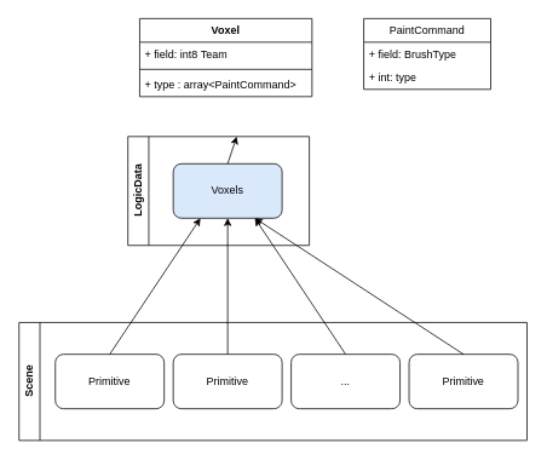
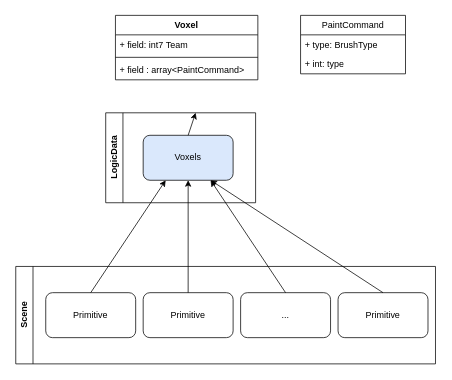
  <mxCell id="0" />
  <mxCell id="1" parent="0" />
  <mxCell id="2" value="Scene" style="swimlane;horizontal=0;whiteSpace=wrap;html=1;" vertex="1" parent="1"><mxGeometry x="20" y="355" width="560" height="130" as="geometry" /></mxCell>
  <mxCell id="3" value="Voxels" style="rounded=1;whiteSpace=wrap;html=1;fillColor=#dae8fc;" vertex="1" parent="1"><mxGeometry x="190" y="180" width="120" height="60" as="geometry" /></mxCell>
  <mxCell id="4" value="Primitive" style="rounded=1;whiteSpace=wrap;html=1;" vertex="1" parent="1"><mxGeometry x="60" y="390" width="120" height="60" as="geometry" /></mxCell>
  <mxCell id="5" value="Primitive" style="rounded=1;whiteSpace=wrap;html=1;" vertex="1" parent="1"><mxGeometry x="190" y="390" width="120" height="60" as="geometry" /></mxCell>
  <mxCell id="6" value="..." style="rounded=1;whiteSpace=wrap;html=1;" vertex="1" parent="1"><mxGeometry x="320" y="390" width="120" height="60" as="geometry" /></mxCell>
  <mxCell id="7" value="Primitive" style="rounded=1;whiteSpace=wrap;html=1;" vertex="1" parent="1"><mxGeometry x="450" y="390" width="120" height="60" as="geometry" /></mxCell>
  <mxCell id="8" value="" style="endArrow=classic;html=1;rounded=0;entryX=0.5;entryY=1;entryDx=0;entryDy=0;exitX=0.5;exitY=0;exitDx=0;exitDy=0;" edge="1" parent="1" source="5" target="3"><mxGeometry width="50" height="50" relative="1" as="geometry"><mxPoint x="510" y="570" as="sourcePoint" /><mxPoint x="560" y="520" as="targetPoint" /></mxGeometry></mxCell>
  <mxCell id="9" value="" style="endArrow=classic;html=1;rounded=0;entryX=0.25;entryY=1;entryDx=0;entryDy=0;" edge="1" parent="1" target="3"><mxGeometry width="50" height="50" relative="1" as="geometry"><mxPoint x="120" y="390" as="sourcePoint" /><mxPoint x="170" y="340" as="targetPoint" /></mxGeometry></mxCell>
  <mxCell id="10" value="" style="endArrow=classic;html=1;rounded=0;entryX=0.75;entryY=1;entryDx=0;entryDy=0;exitX=0.5;exitY=0;exitDx=0;exitDy=0;" edge="1" parent="1" source="7" target="3"><mxGeometry width="50" height="50" relative="1" as="geometry"><mxPoint x="370" y="370" as="sourcePoint" /><mxPoint x="420" y="320" as="targetPoint" /></mxGeometry></mxCell>
  <mxCell id="11" value="" style="endArrow=classic;html=1;rounded=0;exitX=0.5;exitY=0;exitDx=0;exitDy=0;" edge="1" parent="1" source="6"><mxGeometry width="50" height="50" relative="1" as="geometry"><mxPoint x="260" y="350" as="sourcePoint" /><mxPoint x="280" y="240" as="targetPoint" /></mxGeometry></mxCell>
  <mxCell id="12" value="LogicData" style="swimlane;horizontal=0;whiteSpace=wrap;html=1;" vertex="1" parent="1"><mxGeometry x="140" y="150" width="200" height="120" as="geometry" /></mxCell>
  <mxCell id="13" value="Voxel" style="swimlane;fontStyle=1;align=center;verticalAlign=top;childLayout=stackLayout;horizontal=1;startSize=26;horizontalStack=0;resizeParent=1;resizeParentMax=0;resizeLast=0;collapsible=1;marginBottom=0;whiteSpace=wrap;html=1;" vertex="1" parent="1"><mxGeometry x="153" y="20" width="190" height="86" as="geometry" /></mxCell>
- <mxCell id="14" value="+ field: int8 Team" style="text;strokeColor=none;fillColor=none;align=left;verticalAlign=top;spacingLeft=4;spacingRight=4;overflow=hidden;rotatable=0;points=[[0,0.5],[1,0.5]];portConstraint=eastwest;whiteSpace=wrap;html=1;" vertex="1" parent="13"><mxGeometry y="26" width="190" height="26" as="geometry" /></mxCell>
+ <mxCell id="14" value="+ field: int7 Team" style="text;strokeColor=none;fillColor=none;align=left;verticalAlign=top;spacingLeft=4;spacingRight=4;overflow=hidden;rotatable=0;points=[[0,0.5],[1,0.5]];portConstraint=eastwest;whiteSpace=wrap;html=1;" vertex="1" parent="13"><mxGeometry y="26" width="190" height="26" as="geometry" /></mxCell>
  <mxCell id="15" value="" style="line;strokeWidth=1;fillColor=none;align=left;verticalAlign=middle;spacingTop=-1;spacingLeft=3;spacingRight=3;rotatable=0;labelPosition=right;points=[];portConstraint=eastwest;strokeColor=inherit;" vertex="1" parent="13"><mxGeometry y="52" width="190" height="8" as="geometry" /></mxCell>
- <mxCell id="16" value="+ type : array&amp;lt;PaintCommand&amp;gt;" style="text;strokeColor=none;fillColor=none;align=left;verticalAlign=top;spacingLeft=4;spacingRight=4;overflow=hidden;rotatable=0;points=[[0,0.5],[1,0.5]];portConstraint=eastwest;whiteSpace=wrap;html=1;" vertex="1" parent="13"><mxGeometry y="60" width="190" height="26" as="geometry" /></mxCell>
+ <mxCell id="16" value="+ field : array&amp;lt;PaintCommand&amp;gt;" style="text;strokeColor=none;fillColor=none;align=left;verticalAlign=top;spacingLeft=4;spacingRight=4;overflow=hidden;rotatable=0;points=[[0,0.5],[1,0.5]];portConstraint=eastwest;whiteSpace=wrap;html=1;" vertex="1" parent="13"><mxGeometry y="60" width="190" height="26" as="geometry" /></mxCell>
  <mxCell id="17" value="PaintCommand" style="swimlane;fontStyle=0;childLayout=stackLayout;horizontal=1;startSize=26;fillColor=none;horizontalStack=0;resizeParent=1;resizeParentMax=0;resizeLast=0;collapsible=1;marginBottom=0;whiteSpace=wrap;html=1;" vertex="1" parent="1"><mxGeometry x="400" y="20" width="140" height="78" as="geometry" /></mxCell>
- <mxCell id="18" value="+ field: BrushType" style="text;strokeColor=none;fillColor=none;align=left;verticalAlign=top;spacingLeft=4;spacingRight=4;overflow=hidden;rotatable=0;points=[[0,0.5],[1,0.5]];portConstraint=eastwest;whiteSpace=wrap;html=1;" vertex="1" parent="17"><mxGeometry y="26" width="140" height="26" as="geometry" /></mxCell>
+ <mxCell id="18" value="+ type: BrushType" style="text;strokeColor=none;fillColor=none;align=left;verticalAlign=top;spacingLeft=4;spacingRight=4;overflow=hidden;rotatable=0;points=[[0,0.5],[1,0.5]];portConstraint=eastwest;whiteSpace=wrap;html=1;" vertex="1" parent="17"><mxGeometry y="26" width="140" height="26" as="geometry" /></mxCell>
  <mxCell id="19" value="+ int: type" style="text;strokeColor=none;fillColor=none;align=left;verticalAlign=top;spacingLeft=4;spacingRight=4;overflow=hidden;rotatable=0;points=[[0,0.5],[1,0.5]];portConstraint=eastwest;whiteSpace=wrap;html=1;" vertex="1" parent="17"><mxGeometry y="52" width="140" height="26" as="geometry" /></mxCell>
  <mxCell id="20" value="" style="endArrow=classic;html=1;rounded=0;exitX=0.5;exitY=0;exitDx=0;exitDy=0;" edge="1" parent="1" source="3" target="12"><mxGeometry width="50" height="50" relative="1" as="geometry"><mxPoint x="250" y="150" as="sourcePoint" /><mxPoint x="300" y="100" as="targetPoint" /></mxGeometry></mxCell>
